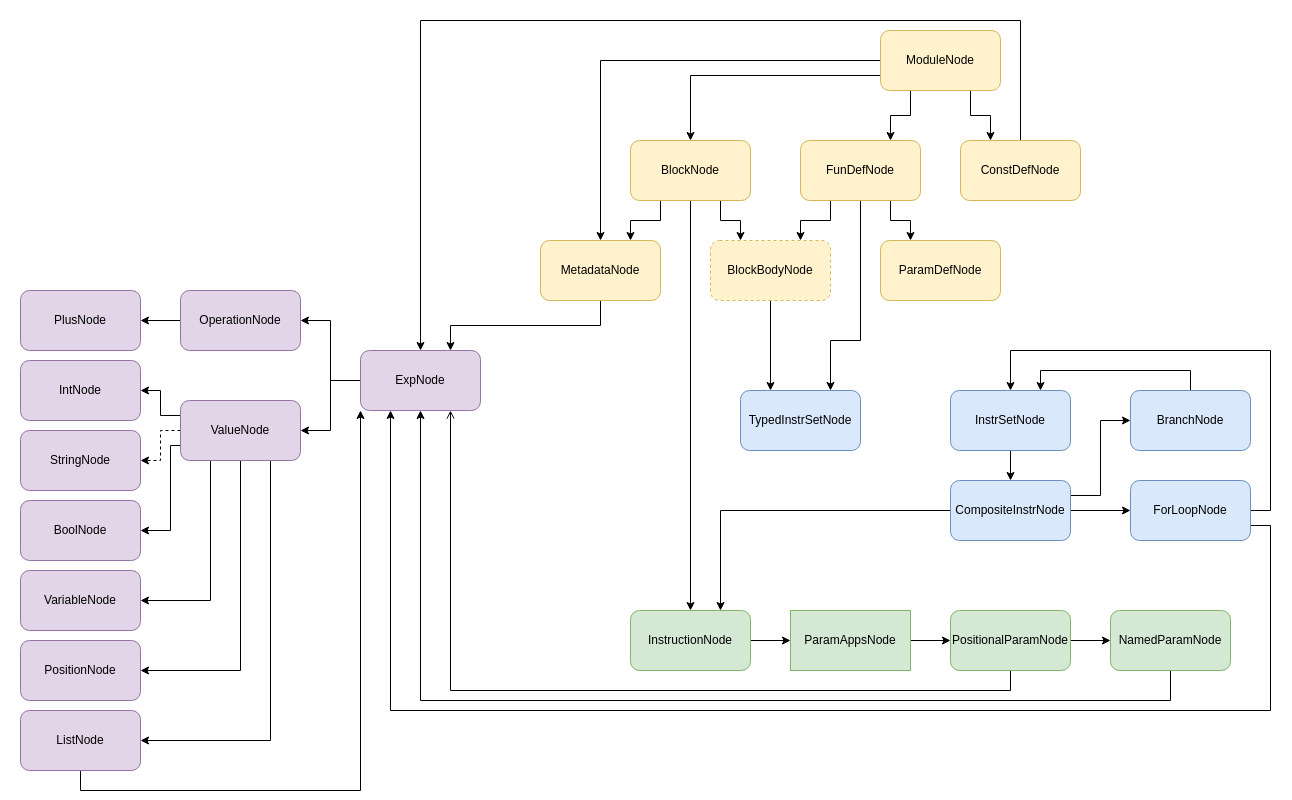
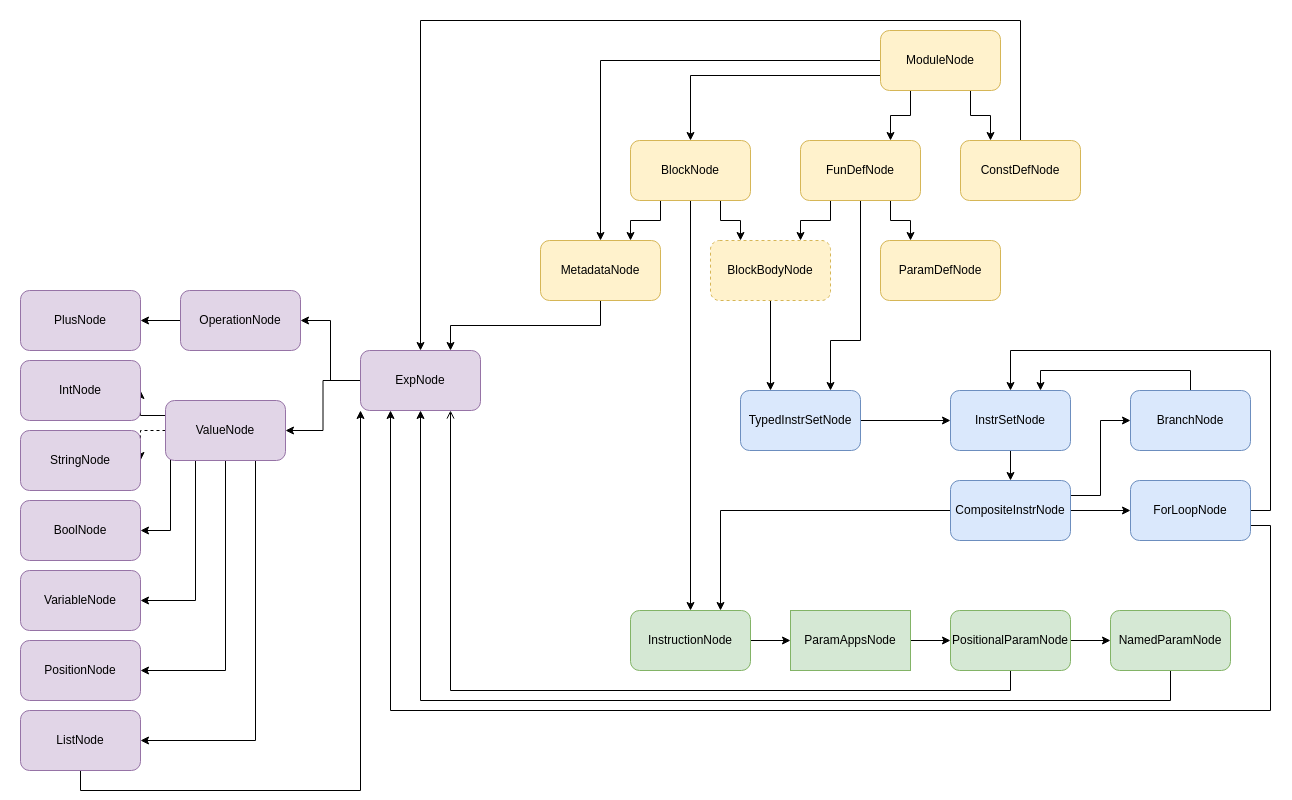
  <mxCell id="0" />
  <mxCell id="1" parent="0" />
  <mxCell id="2" style="edgeStyle=orthogonalEdgeStyle;rounded=0;orthogonalLoop=1;jettySize=auto;html=1;exitX=0;exitY=0.5;exitDx=0;exitDy=0;entryX=0.5;entryY=0;entryDx=0;entryDy=0;" edge="1" parent="1" source="6" target="21"><mxGeometry relative="1" as="geometry" /></mxCell>
  <mxCell id="3" style="edgeStyle=orthogonalEdgeStyle;rounded=0;orthogonalLoop=1;jettySize=auto;html=1;exitX=0.25;exitY=1;exitDx=0;exitDy=0;entryX=0.75;entryY=0;entryDx=0;entryDy=0;" edge="1" parent="1" source="6" target="14"><mxGeometry relative="1" as="geometry" /></mxCell>
  <mxCell id="4" style="edgeStyle=orthogonalEdgeStyle;rounded=0;orthogonalLoop=1;jettySize=auto;html=1;exitX=0.75;exitY=1;exitDx=0;exitDy=0;entryX=0.25;entryY=0;entryDx=0;entryDy=0;" edge="1" parent="1" source="6" target="16"><mxGeometry relative="1" as="geometry" /></mxCell>
  <mxCell id="5" style="edgeStyle=orthogonalEdgeStyle;rounded=0;orthogonalLoop=1;jettySize=auto;html=1;exitX=0;exitY=0.75;exitDx=0;exitDy=0;entryX=0.5;entryY=0;entryDx=0;entryDy=0;" edge="1" parent="1" source="6" target="10"><mxGeometry relative="1" as="geometry" /></mxCell>
  <mxCell id="6" value="ModuleNode" style="rounded=1;whiteSpace=wrap;html=1;fillColor=#fff2cc;strokeColor=#d6b656;" vertex="1" parent="1"><mxGeometry x="880" y="30" width="120" height="60" as="geometry" /></mxCell>
  <mxCell id="7" style="edgeStyle=orthogonalEdgeStyle;rounded=0;orthogonalLoop=1;jettySize=auto;html=1;exitX=0.75;exitY=1;exitDx=0;exitDy=0;entryX=0.25;entryY=0;entryDx=0;entryDy=0;" edge="1" parent="1" source="10" target="19"><mxGeometry relative="1" as="geometry" /></mxCell>
  <mxCell id="8" style="edgeStyle=orthogonalEdgeStyle;rounded=0;orthogonalLoop=1;jettySize=auto;html=1;exitX=0.25;exitY=1;exitDx=0;exitDy=0;entryX=0.75;entryY=0;entryDx=0;entryDy=0;" edge="1" parent="1" source="10" target="21"><mxGeometry relative="1" as="geometry" /></mxCell>
  <mxCell id="9" style="edgeStyle=orthogonalEdgeStyle;rounded=0;orthogonalLoop=1;jettySize=auto;html=1;exitX=0.5;exitY=1;exitDx=0;exitDy=0;entryX=0.5;entryY=0;entryDx=0;entryDy=0;" edge="1" parent="1" source="10" target="36"><mxGeometry relative="1" as="geometry" /></mxCell>
  <mxCell id="10" value="BlockNode" style="rounded=1;whiteSpace=wrap;html=1;fillColor=#fff2cc;strokeColor=#d6b656;" vertex="1" parent="1"><mxGeometry x="630" y="140" width="120" height="60" as="geometry" /></mxCell>
  <mxCell id="11" style="edgeStyle=orthogonalEdgeStyle;rounded=0;orthogonalLoop=1;jettySize=auto;html=1;exitX=0.25;exitY=1;exitDx=0;exitDy=0;entryX=0.75;entryY=0;entryDx=0;entryDy=0;" edge="1" parent="1" source="14" target="19"><mxGeometry relative="1" as="geometry" /></mxCell>
  <mxCell id="12" style="edgeStyle=orthogonalEdgeStyle;rounded=0;orthogonalLoop=1;jettySize=auto;html=1;exitX=0.75;exitY=1;exitDx=0;exitDy=0;entryX=0.25;entryY=0;entryDx=0;entryDy=0;" edge="1" parent="1" source="14" target="17"><mxGeometry relative="1" as="geometry" /></mxCell>
  <mxCell id="13" style="edgeStyle=orthogonalEdgeStyle;rounded=0;orthogonalLoop=1;jettySize=auto;html=1;exitX=0.5;exitY=1;exitDx=0;exitDy=0;entryX=0.75;entryY=0;entryDx=0;entryDy=0;" edge="1" parent="1" source="14" target="23"><mxGeometry relative="1" as="geometry"><Array as="points"><mxPoint x="860" y="340" /><mxPoint x="830" y="340" /></Array></mxGeometry></mxCell>
  <mxCell id="14" value="FunDefNode" style="rounded=1;whiteSpace=wrap;html=1;fillColor=#fff2cc;strokeColor=#d6b656;" vertex="1" parent="1"><mxGeometry x="800" y="140" width="120" height="60" as="geometry" /></mxCell>
  <mxCell id="15" style="edgeStyle=orthogonalEdgeStyle;rounded=0;orthogonalLoop=1;jettySize=auto;html=1;exitX=0.5;exitY=0;exitDx=0;exitDy=0;" edge="1" parent="1" source="16" target="46"><mxGeometry relative="1" as="geometry"><Array as="points"><mxPoint x="1020" y="20" /><mxPoint x="420" y="20" /></Array></mxGeometry></mxCell>
  <mxCell id="16" value="ConstDefNode" style="rounded=1;whiteSpace=wrap;html=1;fillColor=#fff2cc;strokeColor=#d6b656;" vertex="1" parent="1"><mxGeometry x="960" y="140" width="120" height="60" as="geometry" /></mxCell>
  <mxCell id="17" value="ParamDefNode" style="rounded=1;whiteSpace=wrap;html=1;fillColor=#fff2cc;strokeColor=#d6b656;" vertex="1" parent="1"><mxGeometry x="880" y="240" width="120" height="60" as="geometry" /></mxCell>
  <mxCell id="18" style="edgeStyle=orthogonalEdgeStyle;rounded=0;orthogonalLoop=1;jettySize=auto;html=1;exitX=0.5;exitY=1;exitDx=0;exitDy=0;entryX=0.25;entryY=0;entryDx=0;entryDy=0;" edge="1" parent="1" source="19" target="23"><mxGeometry relative="1" as="geometry" /></mxCell>
  <mxCell id="19" value="BlockBodyNode" style="rounded=1;whiteSpace=wrap;html=1;fillColor=#fff2cc;strokeColor=#d6b656;dashed=1;" vertex="1" parent="1"><mxGeometry x="710" y="240" width="120" height="60" as="geometry" /></mxCell>
  <mxCell id="20" style="edgeStyle=orthogonalEdgeStyle;rounded=0;orthogonalLoop=1;jettySize=auto;html=1;exitX=0.5;exitY=1;exitDx=0;exitDy=0;entryX=0.75;entryY=0;entryDx=0;entryDy=0;" edge="1" parent="1" source="21" target="46"><mxGeometry relative="1" as="geometry" /></mxCell>
  <mxCell id="21" value="MetadataNode" style="rounded=1;whiteSpace=wrap;html=1;fillColor=#fff2cc;strokeColor=#d6b656;" vertex="1" parent="1"><mxGeometry x="540" y="240" width="120" height="60" as="geometry" /></mxCell>
+ <mxCell id="22" style="edgeStyle=orthogonalEdgeStyle;rounded=0;orthogonalLoop=1;jettySize=auto;html=1;exitX=1;exitY=0.5;exitDx=0;exitDy=0;entryX=0;entryY=0.5;entryDx=0;entryDy=0;" edge="1" parent="1" source="23" target="25"><mxGeometry relative="1" as="geometry" /></mxCell>
  <mxCell id="23" value="TypedInstrSetNode" style="rounded=1;whiteSpace=wrap;html=1;fillColor=#dae8fc;strokeColor=#6c8ebf;" vertex="1" parent="1"><mxGeometry x="740" y="390" width="120" height="60" as="geometry" /></mxCell>
  <mxCell id="24" style="edgeStyle=orthogonalEdgeStyle;rounded=0;orthogonalLoop=1;jettySize=auto;html=1;exitX=0.5;exitY=1;exitDx=0;exitDy=0;entryX=0.5;entryY=0;entryDx=0;entryDy=0;" edge="1" parent="1" source="25" target="29"><mxGeometry relative="1" as="geometry" /></mxCell>
  <mxCell id="25" value="InstrSetNode" style="rounded=1;whiteSpace=wrap;html=1;fillColor=#dae8fc;strokeColor=#6c8ebf;" vertex="1" parent="1"><mxGeometry x="950" y="390" width="120" height="60" as="geometry" /></mxCell>
  <mxCell id="26" style="edgeStyle=orthogonalEdgeStyle;rounded=0;orthogonalLoop=1;jettySize=auto;html=1;exitX=1;exitY=0.5;exitDx=0;exitDy=0;entryX=0;entryY=0.5;entryDx=0;entryDy=0;" edge="1" parent="1" source="29" target="34"><mxGeometry relative="1" as="geometry" /></mxCell>
  <mxCell id="27" style="edgeStyle=orthogonalEdgeStyle;rounded=0;orthogonalLoop=1;jettySize=auto;html=1;exitX=1;exitY=0.25;exitDx=0;exitDy=0;entryX=0;entryY=0.5;entryDx=0;entryDy=0;" edge="1" parent="1" source="29" target="31"><mxGeometry relative="1" as="geometry" /></mxCell>
  <mxCell id="28" style="edgeStyle=orthogonalEdgeStyle;rounded=0;orthogonalLoop=1;jettySize=auto;html=1;exitX=0;exitY=0.5;exitDx=0;exitDy=0;entryX=0.75;entryY=0;entryDx=0;entryDy=0;" edge="1" parent="1" source="29" target="36"><mxGeometry relative="1" as="geometry" /></mxCell>
  <mxCell id="29" value="CompositeInstrNode" style="rounded=1;whiteSpace=wrap;html=1;fillColor=#dae8fc;strokeColor=#6c8ebf;" vertex="1" parent="1"><mxGeometry x="950" y="480" width="120" height="60" as="geometry" /></mxCell>
  <mxCell id="30" style="edgeStyle=orthogonalEdgeStyle;rounded=0;orthogonalLoop=1;jettySize=auto;html=1;exitX=0.5;exitY=0;exitDx=0;exitDy=0;entryX=0.75;entryY=0;entryDx=0;entryDy=0;" edge="1" parent="1" source="31" target="25"><mxGeometry relative="1" as="geometry" /></mxCell>
  <mxCell id="31" value="BranchNode" style="rounded=1;whiteSpace=wrap;html=1;fillColor=#dae8fc;strokeColor=#6c8ebf;" vertex="1" parent="1"><mxGeometry x="1130" y="390" width="120" height="60" as="geometry" /></mxCell>
  <mxCell id="32" style="edgeStyle=orthogonalEdgeStyle;rounded=0;orthogonalLoop=1;jettySize=auto;html=1;exitX=1;exitY=0.5;exitDx=0;exitDy=0;entryX=0.5;entryY=0;entryDx=0;entryDy=0;" edge="1" parent="1" source="34" target="25"><mxGeometry relative="1" as="geometry"><Array as="points"><mxPoint x="1270" y="510" /><mxPoint x="1270" y="350" /><mxPoint x="1010" y="350" /></Array></mxGeometry></mxCell>
  <mxCell id="33" style="edgeStyle=orthogonalEdgeStyle;rounded=0;orthogonalLoop=1;jettySize=auto;html=1;exitX=1;exitY=0.75;exitDx=0;exitDy=0;entryX=0.25;entryY=1;entryDx=0;entryDy=0;" edge="1" parent="1" source="34" target="46"><mxGeometry relative="1" as="geometry"><Array as="points"><mxPoint x="1270" y="525" /><mxPoint x="1270" y="710" /><mxPoint x="390" y="710" /></Array></mxGeometry></mxCell>
  <mxCell id="34" value="ForLoopNode" style="rounded=1;whiteSpace=wrap;html=1;fillColor=#dae8fc;strokeColor=#6c8ebf;" vertex="1" parent="1"><mxGeometry x="1130" y="480" width="120" height="60" as="geometry" /></mxCell>
  <mxCell id="35" style="edgeStyle=orthogonalEdgeStyle;rounded=0;orthogonalLoop=1;jettySize=auto;html=1;exitX=1;exitY=0.5;exitDx=0;exitDy=0;" edge="1" parent="1" source="36" target="38"><mxGeometry relative="1" as="geometry" /></mxCell>
  <mxCell id="36" value="InstructionNode" style="rounded=1;whiteSpace=wrap;html=1;fillColor=#d5e8d4;strokeColor=#82b366;" vertex="1" parent="1"><mxGeometry x="630" y="610" width="120" height="60" as="geometry" /></mxCell>
  <mxCell id="37" style="edgeStyle=orthogonalEdgeStyle;rounded=0;orthogonalLoop=1;jettySize=auto;html=1;exitX=1;exitY=0.5;exitDx=0;exitDy=0;entryX=0;entryY=0.5;entryDx=0;entryDy=0;" edge="1" parent="1" source="38" target="41"><mxGeometry relative="1" as="geometry" /></mxCell>
  <mxCell id="38" value="ParamAppsNode" style="whiteSpace=wrap;html=1;fillColor=#d5e8d4;strokeColor=#82b366;rounded=0;" vertex="1" parent="1"><mxGeometry x="790" y="610" width="120" height="60" as="geometry" /></mxCell>
  <mxCell id="39" style="edgeStyle=orthogonalEdgeStyle;rounded=0;orthogonalLoop=1;jettySize=auto;html=1;exitX=1;exitY=0.5;exitDx=0;exitDy=0;" edge="1" parent="1" source="41" target="43"><mxGeometry relative="1" as="geometry" /></mxCell>
  <mxCell id="40" style="edgeStyle=orthogonalEdgeStyle;rounded=0;orthogonalLoop=1;jettySize=auto;html=1;exitX=0.5;exitY=1;exitDx=0;exitDy=0;entryX=0.75;entryY=1;entryDx=0;entryDy=0;endArrow=open;" edge="1" parent="1" source="41" target="46"><mxGeometry relative="1" as="geometry" /></mxCell>
  <mxCell id="41" value="PositionalParamNode" style="rounded=1;whiteSpace=wrap;html=1;fillColor=#d5e8d4;strokeColor=#82b366;" vertex="1" parent="1"><mxGeometry x="950" y="610" width="120" height="60" as="geometry" /></mxCell>
  <mxCell id="42" style="edgeStyle=orthogonalEdgeStyle;rounded=0;orthogonalLoop=1;jettySize=auto;html=1;exitX=0.5;exitY=1;exitDx=0;exitDy=0;entryX=0.5;entryY=1;entryDx=0;entryDy=0;" edge="1" parent="1" source="43" target="46"><mxGeometry relative="1" as="geometry"><Array as="points"><mxPoint x="1170" y="700" /><mxPoint x="420" y="700" /></Array></mxGeometry></mxCell>
  <mxCell id="43" value="NamedParamNode" style="rounded=1;whiteSpace=wrap;html=1;fillColor=#d5e8d4;strokeColor=#82b366;" vertex="1" parent="1"><mxGeometry x="1110" y="610" width="120" height="60" as="geometry" /></mxCell>
  <mxCell id="44" style="edgeStyle=orthogonalEdgeStyle;rounded=0;orthogonalLoop=1;jettySize=auto;html=1;exitX=0;exitY=0.5;exitDx=0;exitDy=0;entryX=1;entryY=0.5;entryDx=0;entryDy=0;" edge="1" parent="1" source="46" target="48"><mxGeometry relative="1" as="geometry" /></mxCell>
  <mxCell id="45" style="edgeStyle=orthogonalEdgeStyle;rounded=0;orthogonalLoop=1;jettySize=auto;html=1;exitX=0;exitY=0.5;exitDx=0;exitDy=0;entryX=1;entryY=0.5;entryDx=0;entryDy=0;" edge="1" parent="1" source="46" target="55"><mxGeometry relative="1" as="geometry" /></mxCell>
  <mxCell id="46" value="ExpNode" style="rounded=1;whiteSpace=wrap;html=1;fillColor=#e1d5e7;strokeColor=#9673a6;" vertex="1" parent="1"><mxGeometry x="360" y="350" width="120" height="60" as="geometry" /></mxCell>
  <mxCell id="47" style="edgeStyle=orthogonalEdgeStyle;rounded=0;orthogonalLoop=1;jettySize=auto;html=1;exitX=0;exitY=0.5;exitDx=0;exitDy=0;entryX=1;entryY=0.5;entryDx=0;entryDy=0;" edge="1" parent="1" source="48" target="56"><mxGeometry relative="1" as="geometry" /></mxCell>
  <mxCell id="48" value="OperationNode" style="rounded=1;whiteSpace=wrap;html=1;fillColor=#e1d5e7;strokeColor=#9673a6;" vertex="1" parent="1"><mxGeometry x="180" y="290" width="120" height="60" as="geometry" /></mxCell>
  <mxCell id="49" style="edgeStyle=orthogonalEdgeStyle;rounded=0;orthogonalLoop=1;jettySize=auto;html=1;exitX=0;exitY=0.25;exitDx=0;exitDy=0;entryX=1;entryY=0.5;entryDx=0;entryDy=0;" edge="1" parent="1" source="55" target="57"><mxGeometry relative="1" as="geometry" /></mxCell>
  <mxCell id="50" style="edgeStyle=orthogonalEdgeStyle;rounded=0;orthogonalLoop=1;jettySize=auto;html=1;exitX=0;exitY=0.5;exitDx=0;exitDy=0;entryX=1;entryY=0.5;entryDx=0;entryDy=0;dashed=1;" edge="1" parent="1" source="55" target="58"><mxGeometry relative="1" as="geometry" /></mxCell>
  <mxCell id="51" style="edgeStyle=orthogonalEdgeStyle;rounded=0;orthogonalLoop=1;jettySize=auto;html=1;exitX=0.25;exitY=1;exitDx=0;exitDy=0;entryX=1;entryY=0.5;entryDx=0;entryDy=0;" edge="1" parent="1" source="55" target="60"><mxGeometry relative="1" as="geometry" /></mxCell>
  <mxCell id="52" style="edgeStyle=orthogonalEdgeStyle;rounded=0;orthogonalLoop=1;jettySize=auto;html=1;exitX=0.5;exitY=1;exitDx=0;exitDy=0;entryX=1;entryY=0.5;entryDx=0;entryDy=0;" edge="1" parent="1" source="55" target="61"><mxGeometry relative="1" as="geometry" /></mxCell>
  <mxCell id="53" style="edgeStyle=orthogonalEdgeStyle;rounded=0;orthogonalLoop=1;jettySize=auto;html=1;exitX=0.75;exitY=1;exitDx=0;exitDy=0;entryX=1;entryY=0.5;entryDx=0;entryDy=0;" edge="1" parent="1" source="55" target="63"><mxGeometry relative="1" as="geometry" /></mxCell>
  <mxCell id="54" style="edgeStyle=orthogonalEdgeStyle;rounded=0;orthogonalLoop=1;jettySize=auto;html=1;exitX=0;exitY=0.75;exitDx=0;exitDy=0;entryX=1;entryY=0.5;entryDx=0;entryDy=0;" edge="1" parent="1" source="55" target="59"><mxGeometry relative="1" as="geometry"><Array as="points"><mxPoint x="170" y="445" /><mxPoint x="170" y="530" /></Array></mxGeometry></mxCell>
- <mxCell id="55" value="ValueNode" style="rounded=1;whiteSpace=wrap;html=1;fillColor=#e1d5e7;strokeColor=#9673a6;" vertex="1" parent="1"><mxGeometry x="180" y="400" width="120" height="60" as="geometry" /></mxCell>
+ <mxCell id="55" value="ValueNode" style="rounded=1;whiteSpace=wrap;html=1;fillColor=#e1d5e7;strokeColor=#9673a6;" vertex="1" parent="1"><mxGeometry x="165" y="400" width="120" height="60" as="geometry" /></mxCell>
  <mxCell id="56" value="PlusNode" style="rounded=1;whiteSpace=wrap;html=1;fillColor=#e1d5e7;strokeColor=#9673a6;" vertex="1" parent="1"><mxGeometry x="20" y="290" width="120" height="60" as="geometry" /></mxCell>
  <mxCell id="57" value="IntNode" style="rounded=1;whiteSpace=wrap;html=1;fillColor=#e1d5e7;strokeColor=#9673a6;" vertex="1" parent="1"><mxGeometry x="20" y="360" width="120" height="60" as="geometry" /></mxCell>
  <mxCell id="58" value="StringNode" style="rounded=1;whiteSpace=wrap;html=1;fillColor=#e1d5e7;strokeColor=#9673a6;" vertex="1" parent="1"><mxGeometry x="20" y="430" width="120" height="60" as="geometry" /></mxCell>
  <mxCell id="59" value="BoolNode" style="rounded=1;whiteSpace=wrap;html=1;fillColor=#e1d5e7;strokeColor=#9673a6;" vertex="1" parent="1"><mxGeometry x="20" y="500" width="120" height="60" as="geometry" /></mxCell>
  <mxCell id="60" value="VariableNode" style="rounded=1;whiteSpace=wrap;html=1;fillColor=#e1d5e7;strokeColor=#9673a6;" vertex="1" parent="1"><mxGeometry x="20" y="570" width="120" height="60" as="geometry" /></mxCell>
  <mxCell id="61" value="PositionNode" style="rounded=1;whiteSpace=wrap;html=1;fillColor=#e1d5e7;strokeColor=#9673a6;" vertex="1" parent="1"><mxGeometry x="20" y="640" width="120" height="60" as="geometry" /></mxCell>
  <mxCell id="62" style="edgeStyle=orthogonalEdgeStyle;rounded=0;orthogonalLoop=1;jettySize=auto;html=1;exitX=0.5;exitY=1;exitDx=0;exitDy=0;entryX=0;entryY=1;entryDx=0;entryDy=0;" edge="1" parent="1" source="63" target="46"><mxGeometry relative="1" as="geometry" /></mxCell>
  <mxCell id="63" value="ListNode" style="rounded=1;whiteSpace=wrap;html=1;fillColor=#e1d5e7;strokeColor=#9673a6;" vertex="1" parent="1"><mxGeometry x="20" y="710" width="120" height="60" as="geometry" /></mxCell>
